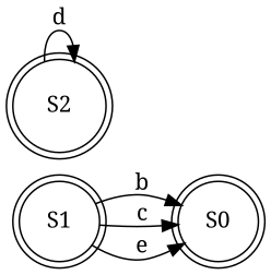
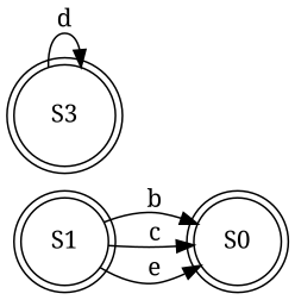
  digraph {
    fontname="Noto Serif"
    rankdir=LR
    node [fontname="Noto Serif" shape=doublecircle]
    edge [fontname="Noto Serif"]
    S1
    S0
-   S2
+   S2 [label=S3]
    S1 -> S0 [label=b]
    S1 -> S0 [label=c]
    S1 -> S0 [label=e]
    S2 -> S2 [label=d]
  }
